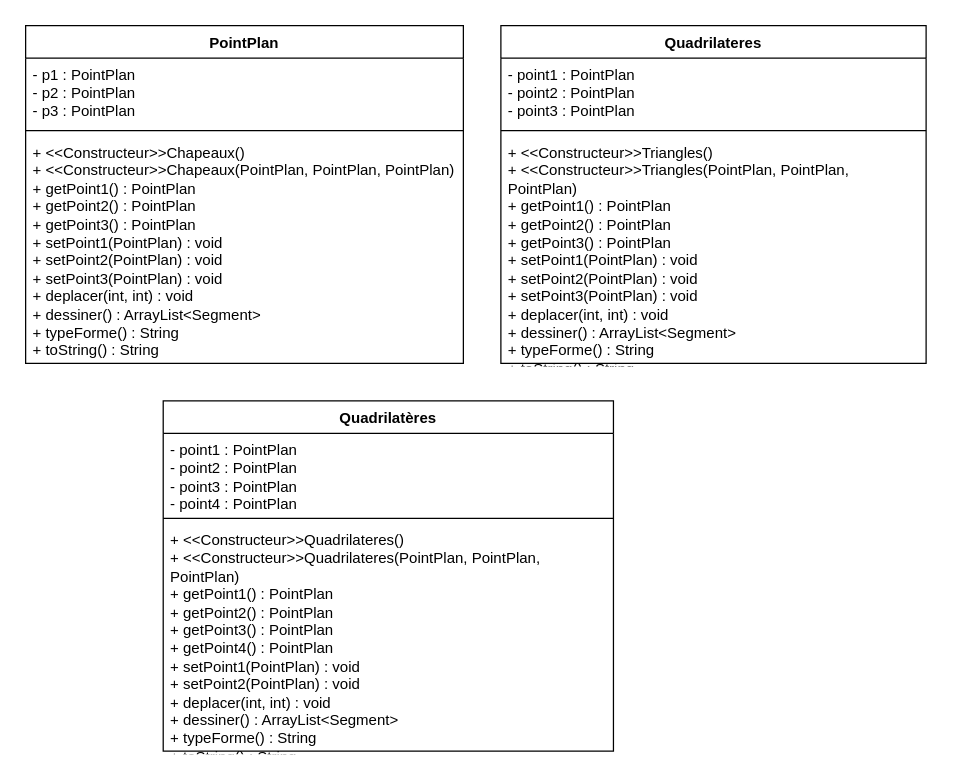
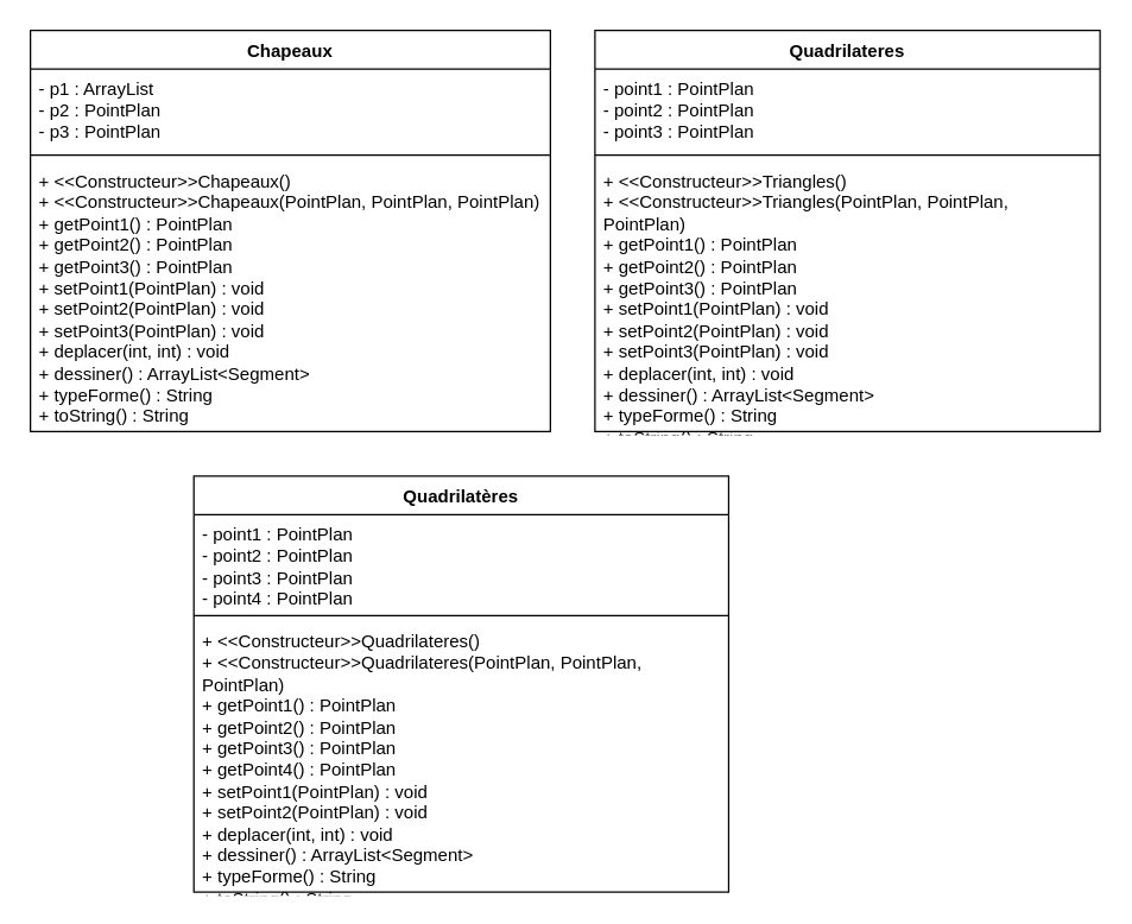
  <mxCell id="0" />
  <mxCell id="1" parent="0" />
  <mxCell id="2" value="Quadrilateres" style="swimlane;fontStyle=1;align=center;verticalAlign=top;childLayout=stackLayout;horizontal=1;startSize=26;horizontalStack=0;resizeParent=1;resizeParentMax=0;resizeLast=0;collapsible=1;marginBottom=0;whiteSpace=wrap;html=1;" vertex="1" parent="1"><mxGeometry x="400" y="20" width="340" height="270" as="geometry" /></mxCell>
  <mxCell id="3" value="&lt;div&gt;- point1 : PointPlan&lt;/div&gt;&lt;div&gt;- point2 : PointPlan&lt;/div&gt;&lt;div&gt;- point3 : PointPlan&lt;/div&gt;" style="text;strokeColor=none;fillColor=none;align=left;verticalAlign=top;spacingLeft=4;spacingRight=4;overflow=hidden;rotatable=0;points=[[0,0.5],[1,0.5]];portConstraint=eastwest;whiteSpace=wrap;html=1;" vertex="1" parent="2"><mxGeometry y="26" width="340" height="54" as="geometry" /></mxCell>
  <mxCell id="4" value="" style="line;strokeWidth=1;fillColor=none;align=left;verticalAlign=middle;spacingTop=-1;spacingLeft=3;spacingRight=3;rotatable=0;labelPosition=right;points=[];portConstraint=eastwest;strokeColor=inherit;" vertex="1" parent="2"><mxGeometry y="80" width="340" height="8" as="geometry" /></mxCell>
  <mxCell id="5" value="&lt;div&gt;+ &amp;lt;&amp;lt;Constructeur&amp;gt;&amp;gt;Triangles()&lt;/div&gt;&lt;div&gt;&lt;div&gt;+ &amp;lt;&amp;lt;Constructeur&amp;gt;&amp;gt;Triangles(PointPlan, PointPlan, PointPlan)&lt;/div&gt;&lt;div&gt;+ getPoint1() : PointPlan&lt;/div&gt;&lt;div&gt;+ getPoint2() : PointPlan&lt;/div&gt;&lt;div&gt;+ getPoint3() : PointPlan&lt;/div&gt;&lt;div&gt;+ setPoint1(PointPlan) : void&lt;/div&gt;&lt;div&gt;+ setPoint2(PointPlan) : void&lt;/div&gt;&lt;div&gt;+ setPoint3(PointPlan) : void&lt;/div&gt;&lt;div&gt;+ deplacer(int, int) : void&lt;/div&gt;&lt;div&gt;+ dessiner() : ArrayList&amp;lt;Segment&amp;gt;&lt;br&gt;&lt;/div&gt;&lt;/div&gt;&lt;div&gt;+ typeForme() : String&lt;/div&gt;&lt;div&gt;+ toString() : String&lt;br&gt;&lt;/div&gt;" style="text;strokeColor=none;fillColor=none;align=left;verticalAlign=top;spacingLeft=4;spacingRight=4;overflow=hidden;rotatable=0;points=[[0,0.5],[1,0.5]];portConstraint=eastwest;whiteSpace=wrap;html=1;" vertex="1" parent="2"><mxGeometry y="88" width="340" height="182" as="geometry" /></mxCell>
  <mxCell id="6" value="Quadrilatères" style="swimlane;fontStyle=1;align=center;verticalAlign=top;childLayout=stackLayout;horizontal=1;startSize=26;horizontalStack=0;resizeParent=1;resizeParentMax=0;resizeLast=0;collapsible=1;marginBottom=0;whiteSpace=wrap;html=1;" vertex="1" parent="1"><mxGeometry x="130" y="320" width="360" height="280" as="geometry" /></mxCell>
  <mxCell id="7" value="&lt;div&gt;- point1 : PointPlan&lt;/div&gt;&lt;div&gt;- point2 : PointPlan&lt;/div&gt;&lt;div&gt;- point3 : PointPlan&lt;/div&gt;&lt;div&gt;&lt;div&gt;- point4 : PointPlan&lt;/div&gt;&lt;/div&gt;" style="text;strokeColor=none;fillColor=none;align=left;verticalAlign=top;spacingLeft=4;spacingRight=4;overflow=hidden;rotatable=0;points=[[0,0.5],[1,0.5]];portConstraint=eastwest;whiteSpace=wrap;html=1;" vertex="1" parent="6"><mxGeometry y="26" width="360" height="64" as="geometry" /></mxCell>
  <mxCell id="8" value="" style="line;strokeWidth=1;fillColor=none;align=left;verticalAlign=middle;spacingTop=-1;spacingLeft=3;spacingRight=3;rotatable=0;labelPosition=right;points=[];portConstraint=eastwest;strokeColor=inherit;" vertex="1" parent="6"><mxGeometry y="90" width="360" height="8" as="geometry" /></mxCell>
  <mxCell id="9" value="+  &amp;lt;&amp;lt;Constructeur&amp;gt;&amp;gt;Quadrilateres()&lt;div&gt;&lt;div&gt;+ &amp;lt;&amp;lt;Constructeur&amp;gt;&amp;gt;Quadrilateres(PointPlan, PointPlan, PointPlan)&lt;/div&gt;&lt;div&gt;+ getPoint1() : PointPlan&lt;/div&gt;&lt;div&gt;+ getPoint2() : PointPlan&lt;/div&gt;&lt;div&gt;+ getPoint3() : PointPlan&lt;/div&gt;&lt;div&gt;&lt;div&gt;+ getPoint4() : PointPlan&lt;/div&gt;&lt;/div&gt;&lt;div&gt;+ setPoint1(PointPlan) : void&lt;/div&gt;&lt;div&gt;+ setPoint2(PointPlan) : void&lt;/div&gt;&lt;div&gt;+ deplacer(int, int) : void&lt;/div&gt;&lt;div&gt;+ dessiner() : ArrayList&amp;lt;Segment&amp;gt;&lt;br&gt;&lt;/div&gt;&lt;/div&gt;&lt;div&gt;+ typeForme() : String&lt;/div&gt;+ toString() : String" style="text;strokeColor=none;fillColor=none;align=left;verticalAlign=top;spacingLeft=4;spacingRight=4;overflow=hidden;rotatable=0;points=[[0,0.5],[1,0.5]];portConstraint=eastwest;whiteSpace=wrap;html=1;" vertex="1" parent="6"><mxGeometry y="98" width="360" height="182" as="geometry" /></mxCell>
- <mxCell id="10" value="PointPlan" style="swimlane;fontStyle=1;align=center;verticalAlign=top;childLayout=stackLayout;horizontal=1;startSize=26;horizontalStack=0;resizeParent=1;resizeParentMax=0;resizeLast=0;collapsible=1;marginBottom=0;whiteSpace=wrap;html=1;" vertex="1" parent="1"><mxGeometry x="20" y="20" width="350" height="270" as="geometry" /></mxCell>
- <mxCell id="11" value="&lt;div&gt;- p1 : PointPlan&lt;/div&gt;&lt;div&gt;- p2 : PointPlan&lt;/div&gt;&lt;div&gt;- p3 : PointPlan&lt;br&gt;&lt;/div&gt;" style="text;strokeColor=none;fillColor=none;align=left;verticalAlign=top;spacingLeft=4;spacingRight=4;overflow=hidden;rotatable=0;points=[[0,0.5],[1,0.5]];portConstraint=eastwest;whiteSpace=wrap;html=1;" vertex="1" parent="10"><mxGeometry y="26" width="350" height="54" as="geometry" /></mxCell>
+ <mxCell id="10" value="Chapeaux" style="swimlane;fontStyle=1;align=center;verticalAlign=top;childLayout=stackLayout;horizontal=1;startSize=26;horizontalStack=0;resizeParent=1;resizeParentMax=0;resizeLast=0;collapsible=1;marginBottom=0;whiteSpace=wrap;html=1;" vertex="1" parent="1"><mxGeometry x="20" y="20" width="350" height="270" as="geometry" /></mxCell>
+ <mxCell id="11" value="&lt;div&gt;- p1 : ArrayList&lt;/div&gt;&lt;div&gt;- p2 : PointPlan&lt;/div&gt;&lt;div&gt;- p3 : PointPlan&lt;br&gt;&lt;/div&gt;" style="text;strokeColor=none;fillColor=none;align=left;verticalAlign=top;spacingLeft=4;spacingRight=4;overflow=hidden;rotatable=0;points=[[0,0.5],[1,0.5]];portConstraint=eastwest;whiteSpace=wrap;html=1;" vertex="1" parent="10"><mxGeometry y="26" width="350" height="54" as="geometry" /></mxCell>
  <mxCell id="12" value="" style="line;strokeWidth=1;fillColor=none;align=left;verticalAlign=middle;spacingTop=-1;spacingLeft=3;spacingRight=3;rotatable=0;labelPosition=right;points=[];portConstraint=eastwest;strokeColor=inherit;" vertex="1" parent="10"><mxGeometry y="80" width="350" height="8" as="geometry" /></mxCell>
  <mxCell id="13" value="&lt;div&gt;+ &amp;lt;&amp;lt;Constructeur&amp;gt;&amp;gt;Chapeaux()&lt;/div&gt;&lt;div&gt;+ &amp;lt;&amp;lt;Constructeur&amp;gt;&amp;gt;Chapeaux(PointPlan, PointPlan, PointPlan)&lt;/div&gt;&lt;div&gt;+ getPoint1() : PointPlan&lt;/div&gt;&lt;div&gt;+ getPoint2() : PointPlan&lt;/div&gt;&lt;div&gt;+ getPoint3() : PointPlan&lt;/div&gt;&lt;div&gt;+ setPoint1(PointPlan) : void&lt;br&gt;&lt;/div&gt;&lt;div&gt;+ setPoint2(PointPlan) : void&lt;br&gt;&lt;/div&gt;&lt;div&gt;+ setPoint3(PointPlan) : void&lt;br&gt;&lt;/div&gt;&lt;div&gt;+ deplacer(int, int) : void&lt;/div&gt;&lt;div&gt;+ dessiner() : ArrayList&amp;lt;Segment&amp;gt;&lt;/div&gt;&lt;div&gt;+ typeForme() : String&lt;/div&gt;&lt;div&gt;+ toString() : String&lt;br&gt;&lt;/div&gt;" style="text;strokeColor=none;fillColor=none;align=left;verticalAlign=top;spacingLeft=4;spacingRight=4;overflow=hidden;rotatable=0;points=[[0,0.5],[1,0.5]];portConstraint=eastwest;whiteSpace=wrap;html=1;" vertex="1" parent="10"><mxGeometry y="88" width="350" height="182" as="geometry" /></mxCell>
